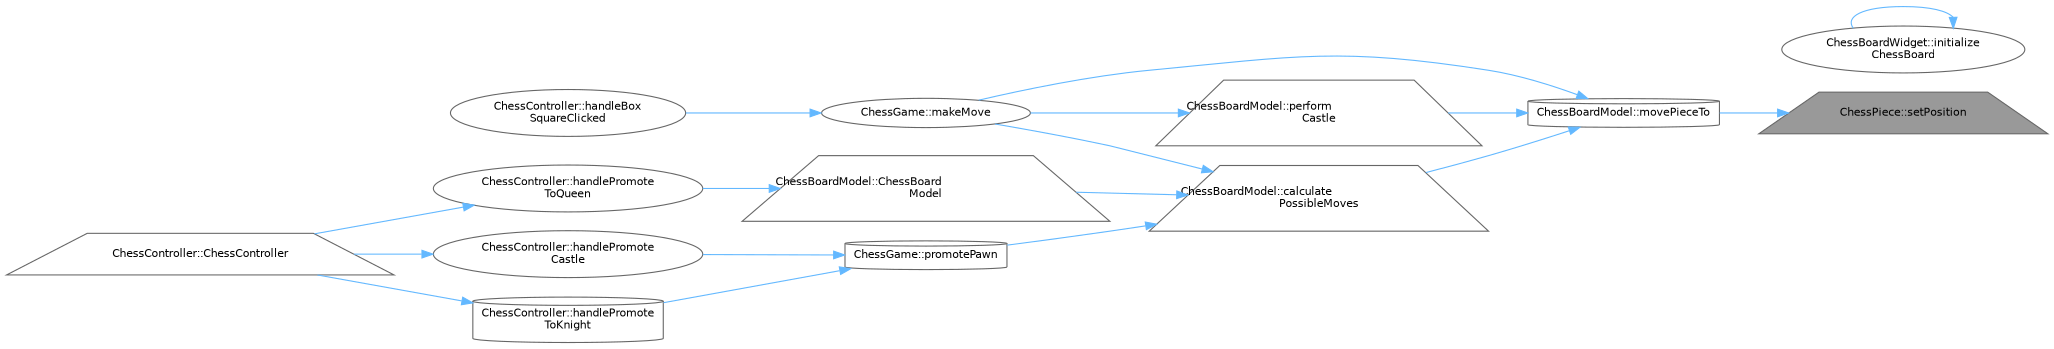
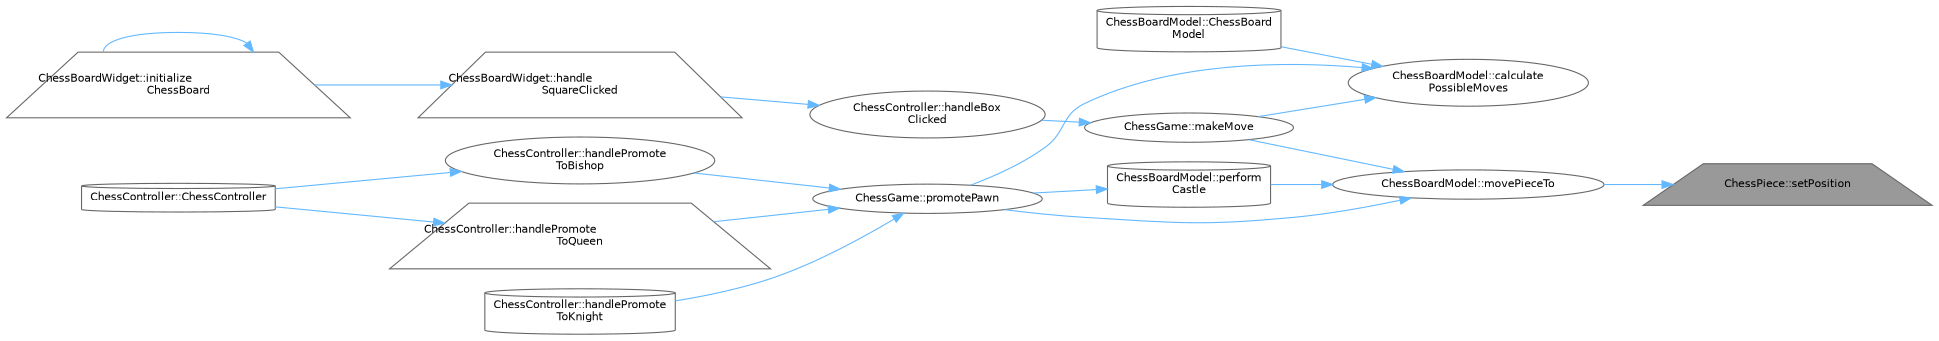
  digraph {
    rankdir=RL
    node [color=grey40 fillcolor=white fontname=Helvetica fontsize=10 shape=trapezium style=filled]
    edge [color=steelblue1 dir=back fontname=Helvetica fontsize=10 labelfontname=Helvetica labelfontsize=10 style=solid]
    n1 [color=gray40 fillcolor=grey60 fontcolor=black height=0.2 label="ChessPiece::setPosition" width=0.4]
-   n2 [height=0.2 label="ChessBoardModel::movePieceTo" shape=cylinder width=0.4]
-   n3 [height=0.2 label="ChessBoardModel::calculate\lPossibleMoves" width=0.4]
+   n2 [height=0.2 label="ChessBoardModel::movePieceTo" shape=ellipse width=0.4]
+   n3 [height=0.2 label="ChessBoardModel::calculate\lPossibleMoves" shape=ellipse width=0.4]
    n4 [height=0.2 label="ChessGame::makeMove" shape=ellipse width=0.4]
-   n5 [height=0.2 label="ChessBoardModel::perform\lCastle" width=0.4]
-   n6 [height=0.2 label="ChessBoardModel::ChessBoard\lModel" width=0.4]
-   n7 [height=0.2 label="ChessGame::promotePawn" shape=cylinder width=0.4]
-   n8 [height=0.2 label="ChessController::handleBox\lSquareClicked" shape=ellipse width=0.4]
-   n9 [height=0.2 label="ChessController::handlePromote\lCastle" shape=ellipse width=0.4]
+   n5 [height=0.2 label="ChessBoardModel::perform\lCastle" shape=cylinder width=0.4]
+   n6 [height=0.2 label="ChessBoardModel::ChessBoard\lModel" shape=cylinder width=0.4]
+   n7 [height=0.2 label="ChessGame::promotePawn" shape=ellipse width=0.4]
+   n8 [height=0.2 label="ChessController::handleBox\lClicked" shape=ellipse width=0.4]
+   n9 [height=0.2 label="ChessController::handlePromote\lToBishop" shape=ellipse width=0.4]
    n10 [height=0.2 label="ChessController::handlePromote\lToKnight" shape=cylinder width=0.4]
-   n11 [height=0.2 label="ChessController::handlePromote\lToQueen" shape=ellipse width=0.4]
-   n13 [height=0.2 label="ChessBoardWidget::initialize\lChessBoard" shape=ellipse width=0.4]
-   n14 [height=0.2 label="ChessController::ChessController" width=0.4]
+   n11 [height=0.2 label="ChessController::handlePromote\lToQueen" width=0.4]
+   n12 [height=0.2 label="ChessBoardWidget::handle\lSquareClicked" width=0.4]
+   n13 [height=0.2 label="ChessBoardWidget::initialize\lChessBoard" width=0.4]
+   n14 [height=0.2 label="ChessController::ChessController" shape=cylinder width=0.4]
    n1 -> n2
-   n2 -> n3
+   n2 -> n7
    n2 -> n4
    n2 -> n5
    n3 -> n4
    n3 -> n6
    n3 -> n7
    n4 -> n8
-   n5 -> n4
+   n5 -> n7
    n7 -> n9
    n7 -> n10
-   n6 -> n11
+   n7 -> n11
+   n8 -> n12
    n9 -> n14
-   n10 -> n14
    n11 -> n14
+   n12 -> n13
    n13 -> n13
  }
